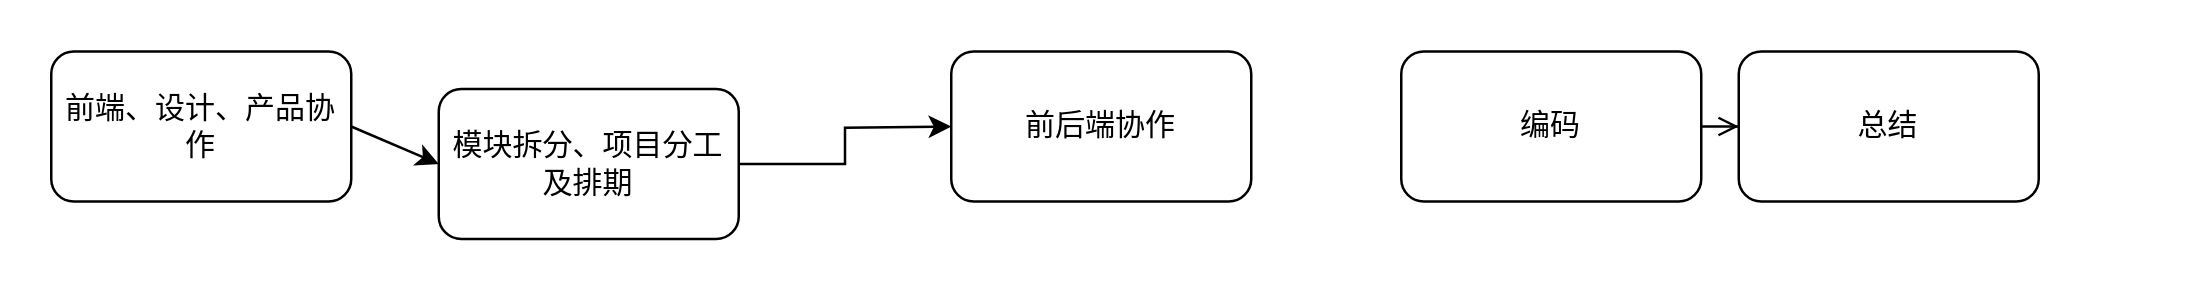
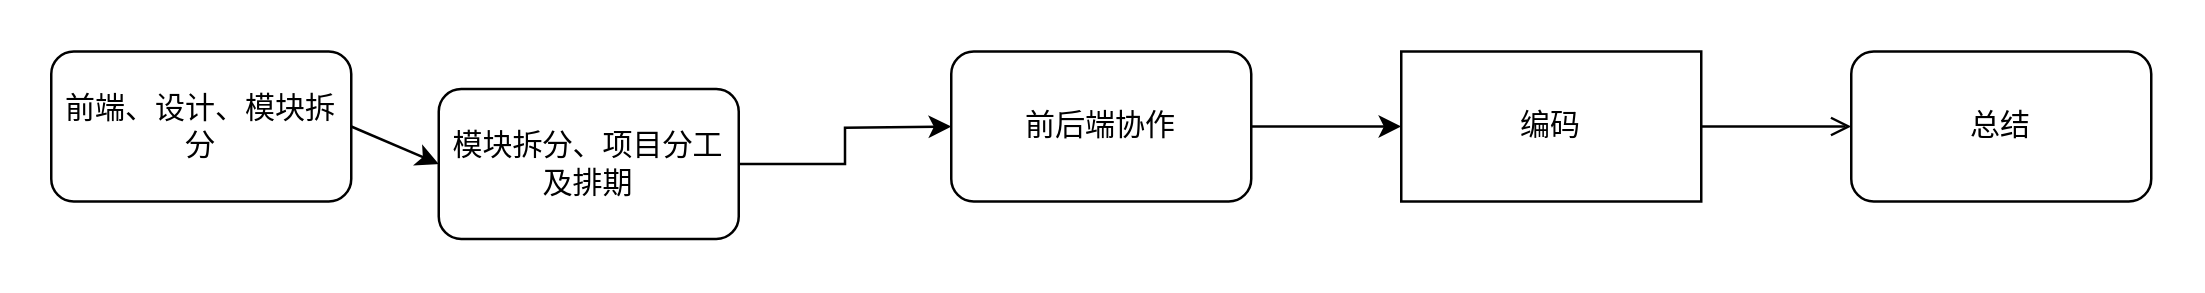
  <mxCell id="0" />
  <mxCell id="1" parent="0" />
- <mxCell id="2" value="前端、设计、产品协作" style="rounded=1;whiteSpace=wrap;html=1;" vertex="1" parent="1"><mxGeometry x="20" y="20" width="120" height="60" as="geometry" /></mxCell>
+ <mxCell id="2" value="前端、设计、模块拆分" style="rounded=1;whiteSpace=wrap;html=1;" vertex="1" parent="1"><mxGeometry x="20" y="20" width="120" height="60" as="geometry" /></mxCell>
  <mxCell id="3" style="edgeStyle=orthogonalEdgeStyle;rounded=0;orthogonalLoop=1;jettySize=auto;html=1;" edge="1" parent="1" source="4"><mxGeometry relative="1" as="geometry"><mxPoint x="380" y="50" as="targetPoint" /></mxGeometry></mxCell>
  <mxCell id="4" value="模块拆分、项目分工及排期" style="rounded=1;whiteSpace=wrap;html=1;" vertex="1" parent="1"><mxGeometry x="175" y="35" width="120" height="60" as="geometry" /></mxCell>
  <mxCell id="5" value="" style="endArrow=classic;html=1;entryX=0;entryY=0.5;entryDx=0;entryDy=0;" edge="1" parent="1" target="4"><mxGeometry width="50" height="50" relative="1" as="geometry"><mxPoint x="140" y="50" as="sourcePoint" /><mxPoint x="190" y="0" as="targetPoint" /><Array as="points"><mxPoint x="140" y="50" /></Array></mxGeometry></mxCell>
+ <mxCell id="6" style="edgeStyle=orthogonalEdgeStyle;rounded=0;orthogonalLoop=1;jettySize=auto;html=1;" edge="1" parent="1" source="7" target="9"><mxGeometry relative="1" as="geometry" /></mxCell>
  <mxCell id="7" value="前后端协作" style="rounded=1;whiteSpace=wrap;html=1;" vertex="1" parent="1"><mxGeometry x="380" y="20" width="120" height="60" as="geometry" /></mxCell>
  <mxCell id="8" style="edgeStyle=orthogonalEdgeStyle;rounded=0;orthogonalLoop=1;jettySize=auto;html=1;endArrow=open;" edge="1" parent="1" source="9" target="10"><mxGeometry relative="1" as="geometry"><mxPoint x="750" y="50" as="targetPoint" /></mxGeometry></mxCell>
- <mxCell id="9" value="编码" style="rounded=1;whiteSpace=wrap;html=1;" vertex="1" parent="1"><mxGeometry x="560" y="20" width="120" height="60" as="geometry" /></mxCell>
- <mxCell id="10" value="总结" style="rounded=1;whiteSpace=wrap;html=1;" vertex="1" parent="1"><mxGeometry x="695" y="20" width="120" height="60" as="geometry" /></mxCell>
+ <mxCell id="9" value="编码" style="whiteSpace=wrap;html=1;rounded=0;" vertex="1" parent="1"><mxGeometry x="560" y="20" width="120" height="60" as="geometry" /></mxCell>
+ <mxCell id="10" value="总结" style="rounded=1;whiteSpace=wrap;html=1;" vertex="1" parent="1"><mxGeometry x="740" y="20" width="120" height="60" as="geometry" /></mxCell>
